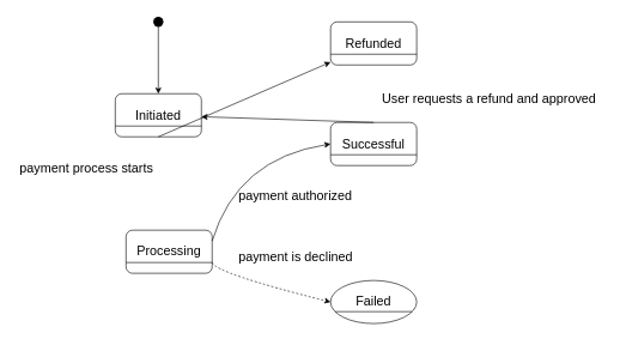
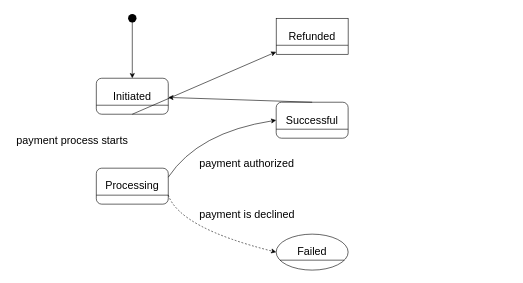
  <mxCell id="0" />
  <mxCell id="1" parent="0" />
  <mxCell id="2" value="&lt;font style=&quot;font-size: 18px;&quot;&gt;Initiated&lt;/font&gt;" style="rounded=1;whiteSpace=wrap;html=1;" vertex="1" parent="1"><mxGeometry x="160" y="130" width="120" height="60" as="geometry" /></mxCell>
  <mxCell id="3" value="" style="endArrow=none;html=1;rounded=0;exitX=0;exitY=0.75;exitDx=0;exitDy=0;entryX=1;entryY=0.75;entryDx=0;entryDy=0;" edge="1" parent="1" source="2" target="2"><mxGeometry width="50" height="50" relative="1" as="geometry"><mxPoint x="460" y="360" as="sourcePoint" /><mxPoint x="510" y="310" as="targetPoint" /></mxGeometry></mxCell>
  <mxCell id="4" value="&lt;font style=&quot;font-size: 18px;&quot;&gt;Failed&lt;/font&gt;" style="ellipse;whiteSpace=wrap;html=1;" vertex="1" parent="1"><mxGeometry x="460" y="390" width="120" height="60" as="geometry" /></mxCell>
  <mxCell id="5" value="" style="endArrow=none;html=1;rounded=0;exitX=0;exitY=0.75;exitDx=0;exitDy=0;entryX=1;entryY=0.75;entryDx=0;entryDy=0;" edge="1" parent="1" source="4" target="4"><mxGeometry width="50" height="50" relative="1" as="geometry"><mxPoint x="470" y="370" as="sourcePoint" /><mxPoint x="520" y="320" as="targetPoint" /></mxGeometry></mxCell>
  <mxCell id="6" value="&lt;font style=&quot;font-size: 18px;&quot;&gt;Successful&lt;/font&gt;" style="rounded=1;whiteSpace=wrap;html=1;" vertex="1" parent="1"><mxGeometry x="460" y="170" width="120" height="60" as="geometry" /></mxCell>
  <mxCell id="7" value="" style="endArrow=none;html=1;rounded=0;exitX=0;exitY=0.75;exitDx=0;exitDy=0;entryX=1;entryY=0.75;entryDx=0;entryDy=0;" edge="1" parent="1" source="6" target="6"><mxGeometry width="50" height="50" relative="1" as="geometry"><mxPoint x="480" y="380" as="sourcePoint" /><mxPoint x="530" y="330" as="targetPoint" /></mxGeometry></mxCell>
- <mxCell id="8" value="&lt;font style=&quot;font-size: 18px;&quot;&gt;Processing&lt;/font&gt;" style="rounded=1;whiteSpace=wrap;html=1;" vertex="1" parent="1"><mxGeometry x="175" y="320" width="120" height="60" as="geometry" /></mxCell>
+ <mxCell id="8" value="&lt;font style=&quot;font-size: 18px;&quot;&gt;Processing&lt;/font&gt;" style="rounded=1;whiteSpace=wrap;html=1;" vertex="1" parent="1"><mxGeometry x="160" y="280" width="120" height="60" as="geometry" /></mxCell>
  <mxCell id="9" value="" style="endArrow=none;html=1;rounded=0;exitX=0;exitY=0.75;exitDx=0;exitDy=0;entryX=1;entryY=0.75;entryDx=0;entryDy=0;" edge="1" parent="1" source="8" target="8"><mxGeometry width="50" height="50" relative="1" as="geometry"><mxPoint x="490" y="390" as="sourcePoint" /><mxPoint x="540" y="340" as="targetPoint" /></mxGeometry></mxCell>
- <mxCell id="10" value="&lt;font style=&quot;font-size: 18px;&quot;&gt;Refunded&lt;/font&gt;" style="rounded=1;whiteSpace=wrap;html=1;" vertex="1" parent="1"><mxGeometry x="460" y="30" width="120" height="60" as="geometry" /></mxCell>
+ <mxCell id="10" value="&lt;font style=&quot;font-size: 18px;&quot;&gt;Refunded&lt;/font&gt;" style="whiteSpace=wrap;html=1;rounded=0;" vertex="1" parent="1"><mxGeometry x="460" y="30" width="120" height="60" as="geometry" /></mxCell>
  <mxCell id="11" value="" style="endArrow=none;html=1;rounded=0;exitX=0;exitY=0.75;exitDx=0;exitDy=0;entryX=1;entryY=0.75;entryDx=0;entryDy=0;" edge="1" parent="1" source="10" target="10"><mxGeometry width="50" height="50" relative="1" as="geometry"><mxPoint x="530" y="430" as="sourcePoint" /><mxPoint x="580" y="380" as="targetPoint" /></mxGeometry></mxCell>
  <mxCell id="12" value="" style="shape=waypoint;sketch=0;fillStyle=solid;size=6;pointerEvents=1;points=[];fillColor=none;resizable=0;rotatable=0;perimeter=centerPerimeter;snapToPoint=1;strokeWidth=5;" vertex="1" parent="1"><mxGeometry x="210" y="20" width="20" height="20" as="geometry" /></mxCell>
  <mxCell id="13" value="" style="endArrow=classic;html=1;rounded=0;exitX=0.4;exitY=1.1;exitDx=0;exitDy=0;exitPerimeter=0;entryX=0.5;entryY=0;entryDx=0;entryDy=0;" edge="1" parent="1" source="12" target="2"><mxGeometry width="50" height="50" relative="1" as="geometry"><mxPoint x="290" y="60" as="sourcePoint" /><mxPoint x="340" y="10" as="targetPoint" /></mxGeometry></mxCell>
  <mxCell id="14" value="" style="endArrow=classic;html=1;rounded=0;exitX=0.5;exitY=1;exitDx=0;exitDy=0;" edge="1" parent="1" source="2" target="10"><mxGeometry width="50" height="50" relative="1" as="geometry"><mxPoint x="230" y="40" as="sourcePoint" /><mxPoint x="230" y="140" as="targetPoint" /></mxGeometry></mxCell>
  <mxCell id="15" value="&lt;font style=&quot;font-size: 18px;&quot;&gt;payment process starts&lt;/font&gt;" style="text;html=1;strokeColor=none;fillColor=none;align=center;verticalAlign=middle;whiteSpace=wrap;rounded=0;" vertex="1" parent="1"><mxGeometry x="20" y="220" width="200" height="30" as="geometry" /></mxCell>
  <mxCell id="16" value="" style="curved=1;endArrow=classic;html=1;rounded=0;entryX=0;entryY=0.5;entryDx=0;entryDy=0;exitX=1;exitY=0.25;exitDx=0;exitDy=0;" edge="1" parent="1" source="8" target="6"><mxGeometry width="50" height="50" relative="1" as="geometry"><mxPoint x="280" y="280" as="sourcePoint" /><mxPoint x="510" y="310" as="targetPoint" /><Array as="points"><mxPoint x="330" y="220" /></Array></mxGeometry></mxCell>
  <mxCell id="17" value="" style="curved=1;endArrow=classic;html=1;rounded=0;entryX=0;entryY=0.5;entryDx=0;entryDy=0;exitX=1;exitY=0.75;exitDx=0;exitDy=0;dashed=1;" edge="1" parent="1" source="8" target="4"><mxGeometry width="50" height="50" relative="1" as="geometry"><mxPoint x="280" y="390" as="sourcePoint" /><mxPoint x="420" y="295" as="targetPoint" /><Array as="points"><mxPoint x="300" y="380" /></Array></mxGeometry></mxCell>
  <mxCell id="18" value="&lt;div&gt;&lt;font style=&quot;font-size: 18px;&quot;&gt;payment authorized&lt;/font&gt;&lt;/div&gt;" style="text;whiteSpace=wrap;html=1;" vertex="1" parent="1"><mxGeometry x="330" y="255" width="220" height="50" as="geometry" /></mxCell>
  <mxCell id="19" value="&lt;div&gt;&lt;font style=&quot;font-size: 18px;&quot;&gt;payment is declined&lt;/font&gt;&lt;/div&gt;" style="text;whiteSpace=wrap;html=1;" vertex="1" parent="1"><mxGeometry x="330" y="340" width="220" height="50" as="geometry" /></mxCell>
- <mxCell id="20" value="&lt;div style=&quot;font-size: 18px;&quot;&gt;User requests a refund and approved&lt;br&gt;&lt;/div&gt;" style="text;whiteSpace=wrap;html=1;" vertex="1" parent="1"><mxGeometry x="530" y="120" width="320" height="50" as="geometry" /></mxCell>
  <mxCell id="21" value="" style="endArrow=classic;html=1;rounded=0;exitX=0.5;exitY=0;exitDx=0;exitDy=0;" edge="1" parent="1" source="6" target="2"><mxGeometry width="50" height="50" relative="1" as="geometry"><mxPoint x="460" y="360" as="sourcePoint" /><mxPoint x="510" y="310" as="targetPoint" /></mxGeometry></mxCell>
